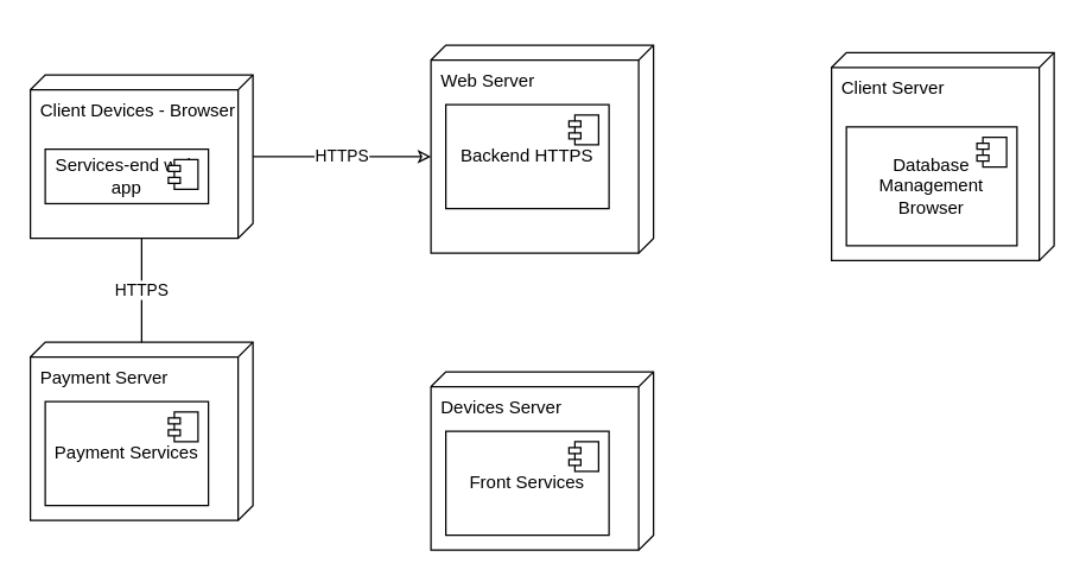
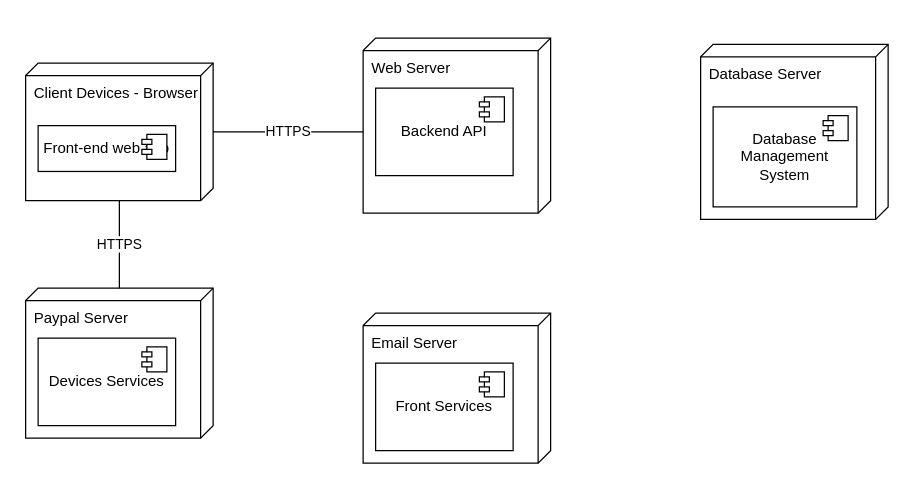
  <mxCell id="0" />
  <mxCell id="1" parent="0" />
  <mxCell id="2" value="" style="group" vertex="1" connectable="0" parent="1"><mxGeometry x="250" y="20" width="150" height="210" as="geometry" /></mxCell>
  <mxCell id="3" value="" style="group" vertex="1" connectable="0" parent="2"><mxGeometry x="40" y="10" width="150" height="140" as="geometry" /></mxCell>
  <mxCell id="4" value="Web Server" style="verticalAlign=top;align=left;shape=cube;size=10;direction=south;fontStyle=0;html=1;boundedLbl=1;spacingLeft=5;whiteSpace=wrap;" vertex="1" parent="3"><mxGeometry width="150" height="140" as="geometry" /></mxCell>
- <mxCell id="5" value="Backend HTTPS" style="html=1;dropTarget=0;whiteSpace=wrap;" vertex="1" parent="3"><mxGeometry x="10" y="40" width="110" height="70" as="geometry" /></mxCell>
+ <mxCell id="5" value="Backend API" style="html=1;dropTarget=0;whiteSpace=wrap;" vertex="1" parent="3"><mxGeometry x="10" y="40" width="110" height="70" as="geometry" /></mxCell>
  <mxCell id="6" value="" style="shape=module;jettyWidth=8;jettyHeight=4;" vertex="1" parent="5"><mxGeometry x="1" width="20" height="20" relative="1" as="geometry"><mxPoint x="-27" y="7" as="offset" /></mxGeometry></mxCell>
  <mxCell id="7" value="" style="group" vertex="1" connectable="0" parent="1"><mxGeometry x="290" y="250" width="150" height="120" as="geometry" /></mxCell>
- <mxCell id="8" value="Devices Server" style="verticalAlign=top;align=left;shape=cube;size=10;direction=south;fontStyle=0;html=1;boundedLbl=1;spacingLeft=5;whiteSpace=wrap;" vertex="1" parent="7"><mxGeometry width="150" height="120" as="geometry" /></mxCell>
+ <mxCell id="8" value="Email Server" style="verticalAlign=top;align=left;shape=cube;size=10;direction=south;fontStyle=0;html=1;boundedLbl=1;spacingLeft=5;whiteSpace=wrap;" vertex="1" parent="7"><mxGeometry width="150" height="120" as="geometry" /></mxCell>
  <mxCell id="9" value="Front Services" style="html=1;dropTarget=0;whiteSpace=wrap;" vertex="1" parent="7"><mxGeometry x="10" y="40" width="110" height="70" as="geometry" /></mxCell>
  <mxCell id="10" value="" style="shape=module;jettyWidth=8;jettyHeight=4;" vertex="1" parent="9"><mxGeometry x="1" width="20" height="20" relative="1" as="geometry"><mxPoint x="-27" y="7" as="offset" /></mxGeometry></mxCell>
  <mxCell id="11" value="" style="group" vertex="1" connectable="0" parent="1"><mxGeometry x="20" y="50" width="150" height="110" as="geometry" /></mxCell>
  <mxCell id="12" value="" style="group" vertex="1" connectable="0" parent="11"><mxGeometry width="150" height="110" as="geometry" /></mxCell>
  <mxCell id="13" value="Client Devices - Browser" style="verticalAlign=top;align=left;shape=cube;size=10;direction=south;fontStyle=0;html=1;boundedLbl=1;spacingLeft=5;whiteSpace=wrap;" vertex="1" parent="12"><mxGeometry width="150" height="110" as="geometry" /></mxCell>
- <mxCell id="14" value="Services-end web app" style="html=1;dropTarget=0;whiteSpace=wrap;" vertex="1" parent="12"><mxGeometry x="10" y="49.998" width="110" height="36.667" as="geometry" /></mxCell>
+ <mxCell id="14" value="Front-end web app" style="html=1;dropTarget=0;whiteSpace=wrap;" vertex="1" parent="12"><mxGeometry x="10" y="49.998" width="110" height="36.667" as="geometry" /></mxCell>
  <mxCell id="15" value="" style="shape=module;jettyWidth=8;jettyHeight=4;" vertex="1" parent="14"><mxGeometry x="1" width="20" height="20" relative="1" as="geometry"><mxPoint x="-27" y="7" as="offset" /></mxGeometry></mxCell>
  <mxCell id="16" value="" style="group" vertex="1" connectable="0" parent="1"><mxGeometry x="20" y="230" width="150" height="120" as="geometry" /></mxCell>
- <mxCell id="17" value="Payment Server" style="verticalAlign=top;align=left;shape=cube;size=10;direction=south;fontStyle=0;html=1;boundedLbl=1;spacingLeft=5;whiteSpace=wrap;" vertex="1" parent="16"><mxGeometry width="150" height="120" as="geometry" /></mxCell>
- <mxCell id="18" value="Payment Services" style="html=1;dropTarget=0;whiteSpace=wrap;" vertex="1" parent="16"><mxGeometry x="10" y="40" width="110" height="70" as="geometry" /></mxCell>
+ <mxCell id="17" value="Paypal Server" style="verticalAlign=top;align=left;shape=cube;size=10;direction=south;fontStyle=0;html=1;boundedLbl=1;spacingLeft=5;whiteSpace=wrap;" vertex="1" parent="16"><mxGeometry width="150" height="120" as="geometry" /></mxCell>
+ <mxCell id="18" value="Devices Services" style="html=1;dropTarget=0;whiteSpace=wrap;" vertex="1" parent="16"><mxGeometry x="10" y="40" width="110" height="70" as="geometry" /></mxCell>
  <mxCell id="19" value="" style="shape=module;jettyWidth=8;jettyHeight=4;" vertex="1" parent="18"><mxGeometry x="1" width="20" height="20" relative="1" as="geometry"><mxPoint x="-27" y="7" as="offset" /></mxGeometry></mxCell>
  <mxCell id="20" value="" style="group" vertex="1" connectable="0" parent="1"><mxGeometry x="560" y="35" width="150" height="140" as="geometry" /></mxCell>
- <mxCell id="21" value="Client Server" style="verticalAlign=top;align=left;shape=cube;size=10;direction=south;fontStyle=0;html=1;boundedLbl=1;spacingLeft=5;whiteSpace=wrap;" vertex="1" parent="20"><mxGeometry width="150" height="140" as="geometry" /></mxCell>
- <mxCell id="22" value="Database Management Browser" style="html=1;dropTarget=0;whiteSpace=wrap;" vertex="1" parent="20"><mxGeometry x="10" y="50" width="115" height="80" as="geometry" /></mxCell>
+ <mxCell id="21" value="Database Server" style="verticalAlign=top;align=left;shape=cube;size=10;direction=south;fontStyle=0;html=1;boundedLbl=1;spacingLeft=5;whiteSpace=wrap;" vertex="1" parent="20"><mxGeometry width="150" height="140" as="geometry" /></mxCell>
+ <mxCell id="22" value="Database Management System" style="html=1;dropTarget=0;whiteSpace=wrap;" vertex="1" parent="20"><mxGeometry x="10" y="50" width="115" height="80" as="geometry" /></mxCell>
  <mxCell id="23" value="" style="shape=module;jettyWidth=8;jettyHeight=4;" vertex="1" parent="22"><mxGeometry x="1" width="20" height="20" relative="1" as="geometry"><mxPoint x="-27" y="7" as="offset" /></mxGeometry></mxCell>
- <mxCell id="24" value="HTTPS" style="rounded=0;orthogonalLoop=1;jettySize=auto;html=1;entryX=0;entryY=0;entryDx=75;entryDy=150;entryPerimeter=0;endArrow=classic;endFill=0;" edge="1" parent="1" source="13" target="4"><mxGeometry relative="1" as="geometry" /></mxCell>
+ <mxCell id="24" value="HTTPS" style="rounded=0;orthogonalLoop=1;jettySize=auto;html=1;entryX=0;entryY=0;entryDx=75;entryDy=150;entryPerimeter=0;endArrow=none;endFill=0;" edge="1" parent="1" source="13" target="4"><mxGeometry relative="1" as="geometry" /></mxCell>
  <mxCell id="25" value="HTTPS" style="edgeStyle=none;rounded=0;orthogonalLoop=1;jettySize=auto;html=1;strokeColor=default;align=center;verticalAlign=middle;fontFamily=Helvetica;fontSize=11;fontColor=default;labelBackgroundColor=default;endArrow=none;endFill=0;" edge="1" parent="1" source="13" target="17"><mxGeometry relative="1" as="geometry" /></mxCell>
